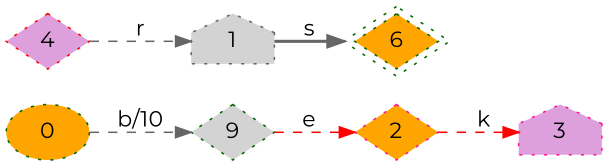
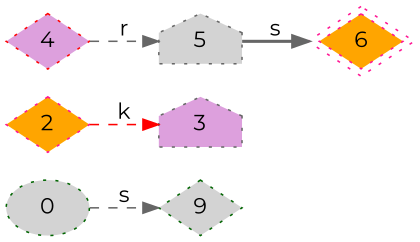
  digraph {
    fontname=Montserrat
    labeljust=l
    labelloc=l
    rankdir=LR
    node [color=darkgreen fillcolor=orange fontname=Montserrat shape=diamond style="dotted,filled"]
    edge [color=gray40 fontname=Montserrat style=dashed]
-   0 [shape=ellipse]
+   0 [fillcolor=lightgrey shape=ellipse]
    n2 [fillcolor=lightgrey label=9]
    2 [color=deeppink]
-   3 [color=deeppink fillcolor=plum shape=house]
+   3 [color=gray40 fillcolor=plum shape=house]
    4 [color=red fillcolor=plum]
-   5 [color=gray40 fillcolor=lightgrey shape=house label=1]
-   6 [peripheries=2]
-   0 -> n2 [label="b/10"]
-   n2 -> 2 [color=red label=e]
+   5 [color=gray40 fillcolor=lightgrey shape=house]
+   6 [color=deeppink peripheries=2]
+   0 -> n2 [label=s]
    2 -> 3 [color=red label=k]
    4 -> 5 [label=r]
    5 -> 6 [label=s style=bold]
  }
